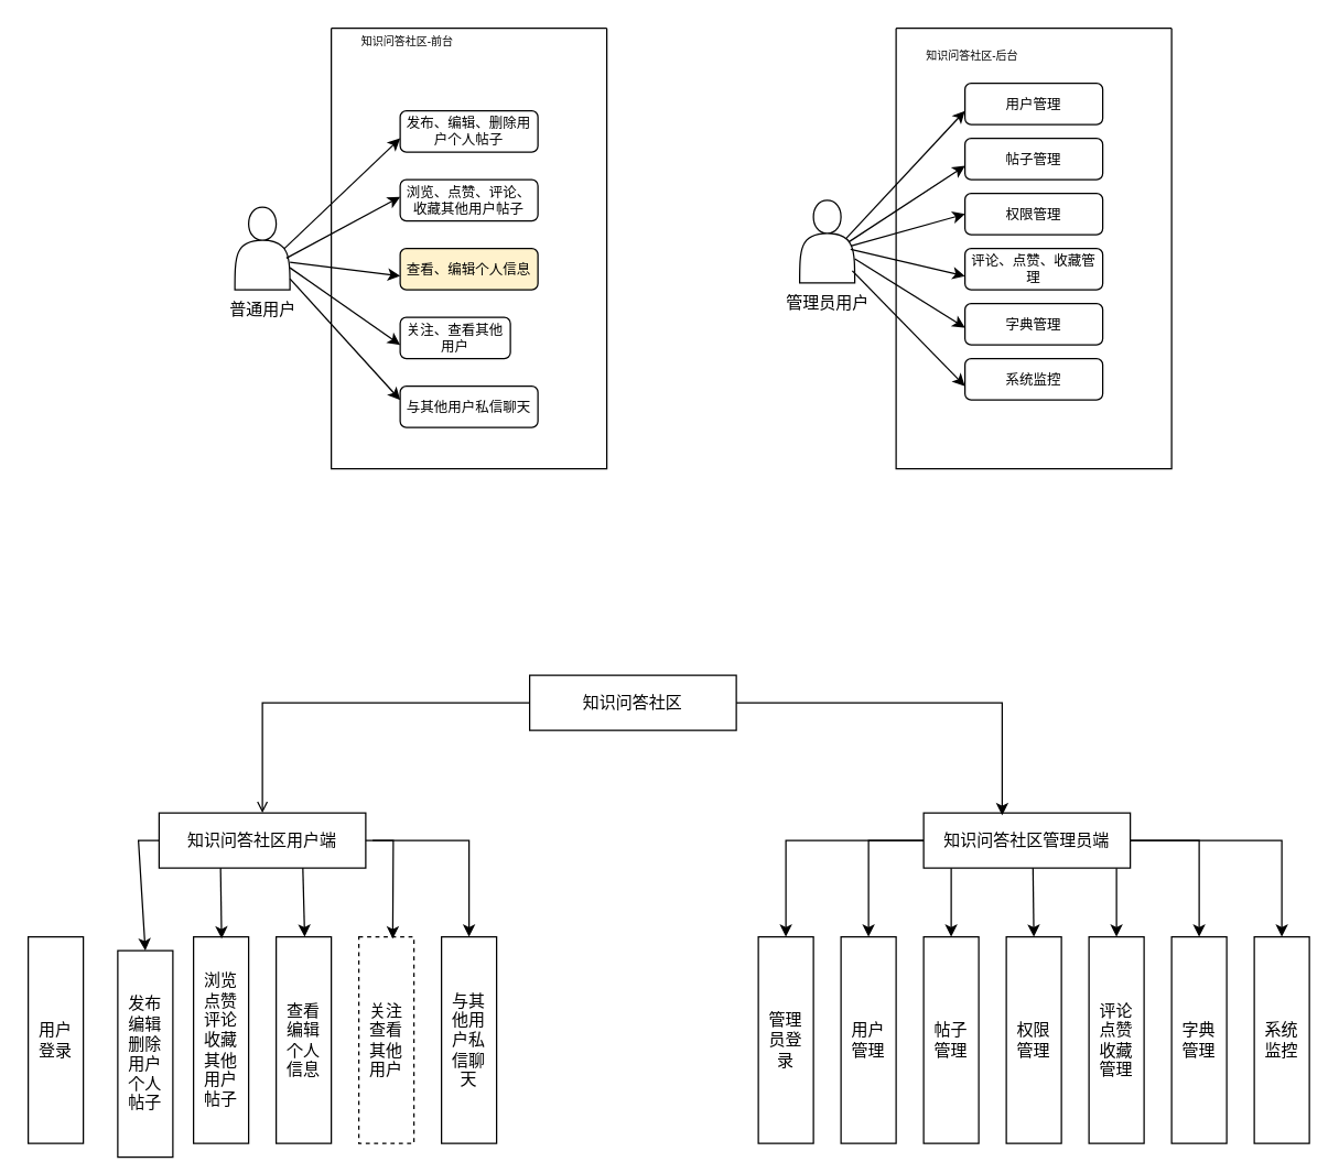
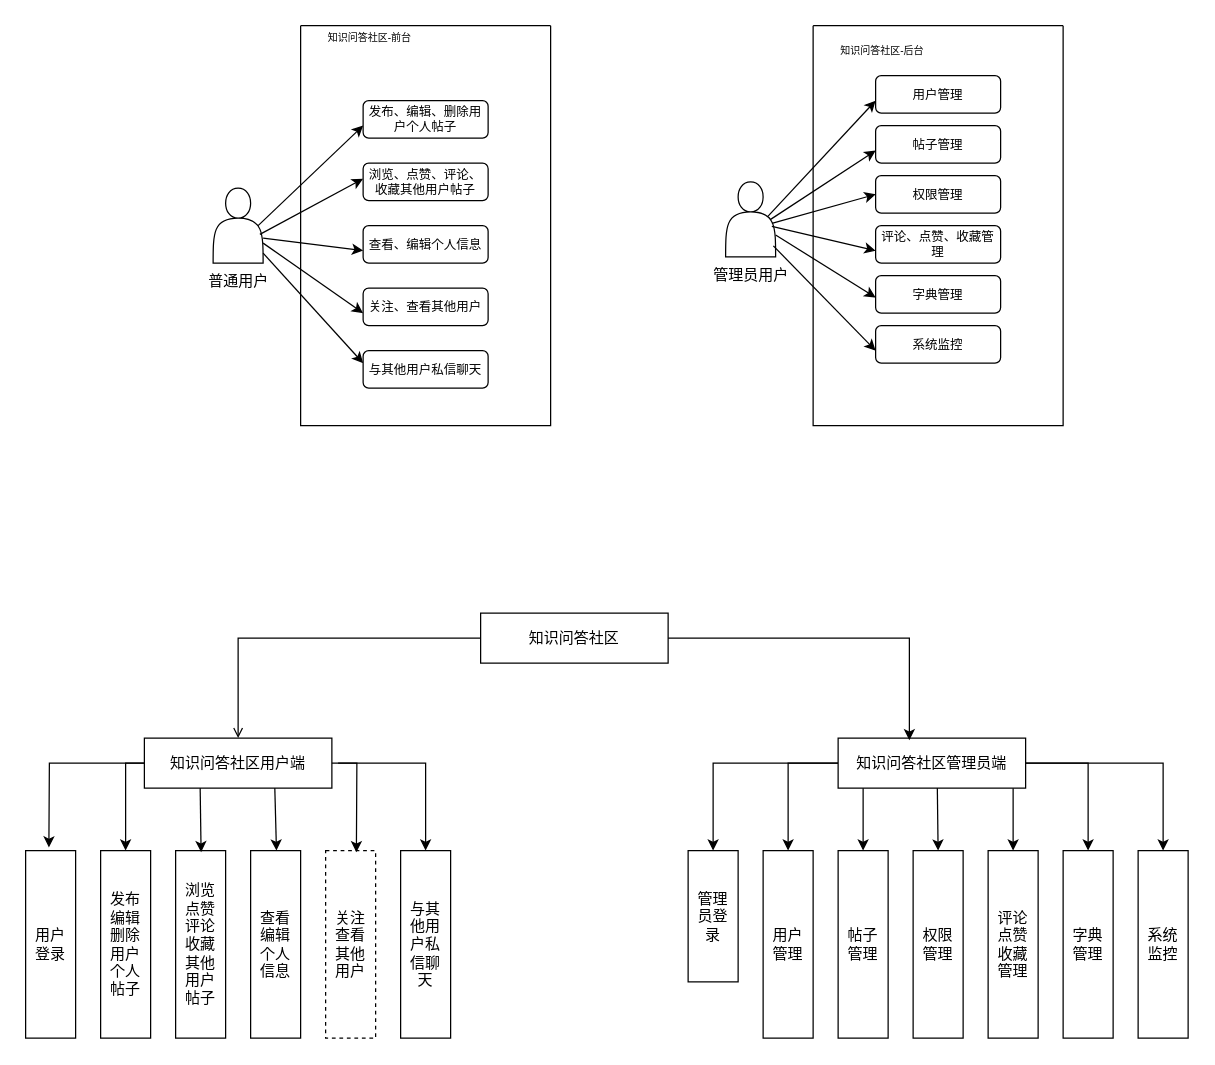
  <mxCell id="0" />
  <mxCell id="1" parent="0" />
  <mxCell id="2" value="" style="shape=actor;whiteSpace=wrap;html=1;points=[[0,0.75,0,0,0],[0.1,0.5,0,0,0],[0.25,0.2,0,0,0],[0.25,1,0,0,0],[0.5,0,0,0,0],[0.5,1,0,0,0],[0.75,0.25,0,0,0],[0.75,1,0,0,0],[0.9,0.5,0,0,0],[1,0.75,0,0,0]];movable=1;resizable=1;rotatable=1;deletable=1;editable=1;locked=0;connectable=1;" vertex="1" parent="1"><mxGeometry x="170" y="150" width="40" height="60" as="geometry" /></mxCell>
  <mxCell id="3" value="普通用户" style="text;html=1;align=center;verticalAlign=middle;resizable=0;points=[];autosize=1;strokeColor=none;fillColor=none;" vertex="1" parent="1"><mxGeometry x="155" y="210" width="70" height="30" as="geometry" /></mxCell>
  <mxCell id="4" value="" style="shape=actor;whiteSpace=wrap;html=1;" vertex="1" parent="1"><mxGeometry x="580" y="145" width="40" height="60" as="geometry" /></mxCell>
  <mxCell id="5" value="管理员用户&lt;br&gt;" style="text;html=1;align=center;verticalAlign=middle;resizable=0;points=[];autosize=1;strokeColor=none;fillColor=none;" vertex="1" parent="1"><mxGeometry x="560" y="205" width="80" height="30" as="geometry" /></mxCell>
  <mxCell id="6" value="" style="swimlane;startSize=0;" vertex="1" parent="1"><mxGeometry x="240" y="20" width="200" height="320" as="geometry" /></mxCell>
  <mxCell id="7" value="知识问答社区-前台" style="text;html=1;align=center;verticalAlign=middle;resizable=0;points=[];autosize=1;strokeColor=none;fillColor=none;fontSize=8;" vertex="1" parent="6"><mxGeometry x="10" width="90" height="20" as="geometry" /></mxCell>
  <mxCell id="8" value="发布、编辑、删除用户个人帖子" style="rounded=1;whiteSpace=wrap;html=1;fontSize=10;" vertex="1" parent="6"><mxGeometry x="50" y="60" width="100" height="30" as="geometry" /></mxCell>
  <mxCell id="9" value="浏览、点赞、评论、收藏其他用户帖子" style="rounded=1;whiteSpace=wrap;html=1;fontSize=10;" vertex="1" parent="6"><mxGeometry x="50" y="110" width="100" height="30" as="geometry" /></mxCell>
- <mxCell id="10" value="查看、编辑个人信息" style="rounded=1;whiteSpace=wrap;html=1;fontSize=10;fillColor=#fff2cc;" vertex="1" parent="6"><mxGeometry x="50" y="160" width="100" height="30" as="geometry" /></mxCell>
- <mxCell id="11" value="关注、查看其他用户" style="rounded=1;whiteSpace=wrap;html=1;fontSize=10;" vertex="1" parent="6"><mxGeometry x="50" y="210" width="80" height="30" as="geometry" /></mxCell>
+ <mxCell id="10" value="查看、编辑个人信息" style="rounded=1;whiteSpace=wrap;html=1;fontSize=10;" vertex="1" parent="6"><mxGeometry x="50" y="160" width="100" height="30" as="geometry" /></mxCell>
+ <mxCell id="11" value="关注、查看其他用户" style="rounded=1;whiteSpace=wrap;html=1;fontSize=10;" vertex="1" parent="6"><mxGeometry x="50" y="210" width="100" height="30" as="geometry" /></mxCell>
  <mxCell id="12" value="与其他用户私信聊天" style="rounded=1;whiteSpace=wrap;html=1;fontSize=10;" vertex="1" parent="6"><mxGeometry x="50" y="260" width="100" height="30" as="geometry" /></mxCell>
  <mxCell id="13" value="" style="endArrow=classic;html=1;rounded=0;exitX=0.9;exitY=0.5;exitDx=0;exitDy=0;exitPerimeter=0;" edge="1" parent="6" source="2"><mxGeometry width="50" height="50" relative="1" as="geometry"><mxPoint x="-34" y="155" as="sourcePoint" /><mxPoint x="50" y="80" as="targetPoint" /></mxGeometry></mxCell>
  <mxCell id="14" value="" style="endArrow=classic;html=1;rounded=0;exitX=0.935;exitY=0.617;exitDx=0;exitDy=0;exitPerimeter=0;" edge="1" parent="6" source="2"><mxGeometry width="50" height="50" relative="1" as="geometry"><mxPoint x="-34" y="197.5" as="sourcePoint" /><mxPoint x="50" y="122.5" as="targetPoint" /></mxGeometry></mxCell>
  <mxCell id="15" value="" style="endArrow=classic;html=1;rounded=0;" edge="1" parent="6" source="2"><mxGeometry width="50" height="50" relative="1" as="geometry"><mxPoint x="-34" y="345" as="sourcePoint" /><mxPoint x="50" y="270" as="targetPoint" /></mxGeometry></mxCell>
  <mxCell id="16" value="" style="endArrow=classic;html=1;rounded=0;" edge="1" parent="6" source="2"><mxGeometry width="50" height="50" relative="1" as="geometry"><mxPoint x="-34" y="305" as="sourcePoint" /><mxPoint x="50" y="230" as="targetPoint" /></mxGeometry></mxCell>
  <mxCell id="17" value="" style="endArrow=classic;html=1;rounded=0;" edge="1" parent="6"><mxGeometry width="50" height="50" relative="1" as="geometry"><mxPoint x="-30" y="170" as="sourcePoint" /><mxPoint x="50" y="180" as="targetPoint" /></mxGeometry></mxCell>
  <mxCell id="18" value="" style="swimlane;startSize=0;" vertex="1" parent="1"><mxGeometry x="650" y="20" width="200" height="320" as="geometry" /></mxCell>
  <mxCell id="19" value="用户管理" style="rounded=1;whiteSpace=wrap;html=1;fontSize=10;" vertex="1" parent="18"><mxGeometry x="50" y="40" width="100" height="30" as="geometry" /></mxCell>
  <mxCell id="20" value="帖子管理" style="rounded=1;whiteSpace=wrap;html=1;fontSize=10;" vertex="1" parent="18"><mxGeometry x="50" y="80" width="100" height="30" as="geometry" /></mxCell>
  <mxCell id="21" value="权限管理" style="rounded=1;whiteSpace=wrap;html=1;fontSize=10;" vertex="1" parent="18"><mxGeometry x="50" y="120" width="100" height="30" as="geometry" /></mxCell>
  <mxCell id="22" value="评论、点赞、收藏管理" style="rounded=1;whiteSpace=wrap;html=1;fontSize=10;" vertex="1" parent="18"><mxGeometry x="50" y="160" width="100" height="30" as="geometry" /></mxCell>
  <mxCell id="23" value="字典管理" style="rounded=1;whiteSpace=wrap;html=1;fontSize=10;" vertex="1" parent="18"><mxGeometry x="50" y="200" width="100" height="30" as="geometry" /></mxCell>
  <mxCell id="24" value="系统监控" style="rounded=1;whiteSpace=wrap;html=1;fontSize=10;" vertex="1" parent="18"><mxGeometry x="50" y="240" width="100" height="30" as="geometry" /></mxCell>
  <mxCell id="25" value="知识问答社区-后台" style="text;html=1;align=center;verticalAlign=middle;resizable=0;points=[];autosize=1;strokeColor=none;fillColor=none;fontSize=8;" vertex="1" parent="18"><mxGeometry x="10" y="10" width="90" height="20" as="geometry" /></mxCell>
  <mxCell id="26" value="" style="endArrow=classic;html=1;rounded=0;exitX=0.845;exitY=0.46;exitDx=0;exitDy=0;exitPerimeter=0;" edge="1" parent="18" source="4"><mxGeometry width="50" height="50" relative="1" as="geometry"><mxPoint x="-34" y="135" as="sourcePoint" /><mxPoint x="50" y="60" as="targetPoint" /></mxGeometry></mxCell>
  <mxCell id="27" value="" style="endArrow=classic;html=1;rounded=0;exitX=0.9;exitY=0.5;exitDx=0;exitDy=0;exitPerimeter=0;" edge="1" parent="18" source="4"><mxGeometry width="50" height="50" relative="1" as="geometry"><mxPoint x="-34" y="175" as="sourcePoint" /><mxPoint x="50" y="100" as="targetPoint" /></mxGeometry></mxCell>
  <mxCell id="28" value="" style="endArrow=classic;html=1;rounded=0;exitX=0.925;exitY=0.553;exitDx=0;exitDy=0;exitPerimeter=0;" edge="1" parent="18" source="4"><mxGeometry width="50" height="50" relative="1" as="geometry"><mxPoint x="-34" y="210" as="sourcePoint" /><mxPoint x="50" y="135" as="targetPoint" /></mxGeometry></mxCell>
  <mxCell id="29" value="" style="endArrow=classic;html=1;rounded=0;exitX=0.925;exitY=0.593;exitDx=0;exitDy=0;exitPerimeter=0;" edge="1" parent="18" source="4"><mxGeometry width="50" height="50" relative="1" as="geometry"><mxPoint x="-34" y="255" as="sourcePoint" /><mxPoint x="50" y="180" as="targetPoint" /></mxGeometry></mxCell>
  <mxCell id="30" value="" style="endArrow=classic;html=1;rounded=0;exitX=0.955;exitY=0.853;exitDx=0;exitDy=0;exitPerimeter=0;" edge="1" parent="18" source="4"><mxGeometry width="50" height="50" relative="1" as="geometry"><mxPoint x="-34" y="335" as="sourcePoint" /><mxPoint x="50" y="260" as="targetPoint" /></mxGeometry></mxCell>
  <mxCell id="31" value="" style="endArrow=classic;html=1;rounded=0;" edge="1" parent="18" source="4"><mxGeometry width="50" height="50" relative="1" as="geometry"><mxPoint x="-34" y="292.5" as="sourcePoint" /><mxPoint x="50" y="217.5" as="targetPoint" /></mxGeometry></mxCell>
  <mxCell id="32" style="edgeStyle=orthogonalEdgeStyle;rounded=0;orthogonalLoop=1;jettySize=auto;html=1;exitX=0.5;exitY=1;exitDx=0;exitDy=0;" edge="1" parent="1" source="18" target="18"><mxGeometry relative="1" as="geometry" /></mxCell>
  <mxCell id="33" value="知识问答社区" style="rounded=0;whiteSpace=wrap;html=1;" vertex="1" parent="1"><mxGeometry x="384" y="490" width="150" height="40" as="geometry" /></mxCell>
  <mxCell id="34" style="edgeStyle=none;rounded=0;orthogonalLoop=1;jettySize=auto;html=1;entryX=0.5;entryY=0;entryDx=0;entryDy=0;exitX=0.691;exitY=0.985;exitDx=0;exitDy=0;exitPerimeter=0;" edge="1" parent="1"><mxGeometry relative="1" as="geometry"><mxPoint x="219.33" y="629.4" as="sourcePoint" /><mxPoint x="220.68" y="680" as="targetPoint" /></mxGeometry></mxCell>
  <mxCell id="35" value="知识问答社区用户端" style="rounded=0;whiteSpace=wrap;html=1;" vertex="1" parent="1"><mxGeometry x="115" y="590" width="150" height="40" as="geometry" /></mxCell>
  <mxCell id="36" style="edgeStyle=none;rounded=0;orthogonalLoop=1;jettySize=auto;html=1;entryX=0.5;entryY=0;entryDx=0;entryDy=0;" edge="1" parent="1" source="42" target="55"><mxGeometry relative="1" as="geometry"><Array as="points"><mxPoint x="570" y="610" /></Array></mxGeometry></mxCell>
  <mxCell id="37" style="edgeStyle=none;rounded=0;orthogonalLoop=1;jettySize=auto;html=1;entryX=0.5;entryY=0;entryDx=0;entryDy=0;" edge="1" parent="1" source="42" target="48"><mxGeometry relative="1" as="geometry"><Array as="points"><mxPoint x="630" y="610" /></Array></mxGeometry></mxCell>
  <mxCell id="38" style="edgeStyle=none;rounded=0;orthogonalLoop=1;jettySize=auto;html=1;entryX=0.5;entryY=0;entryDx=0;entryDy=0;exitX=0.529;exitY=0.965;exitDx=0;exitDy=0;exitPerimeter=0;" edge="1" parent="1" source="42" target="52"><mxGeometry relative="1" as="geometry"><Array as="points" /></mxGeometry></mxCell>
  <mxCell id="39" style="edgeStyle=none;rounded=0;orthogonalLoop=1;jettySize=auto;html=1;entryX=0.5;entryY=0;entryDx=0;entryDy=0;" edge="1" parent="1" source="42" target="51"><mxGeometry relative="1" as="geometry"><Array as="points"><mxPoint x="810" y="630" /></Array></mxGeometry></mxCell>
  <mxCell id="40" style="edgeStyle=none;rounded=0;orthogonalLoop=1;jettySize=auto;html=1;entryX=0.5;entryY=0;entryDx=0;entryDy=0;" edge="1" parent="1" source="42" target="50"><mxGeometry relative="1" as="geometry"><Array as="points"><mxPoint x="870" y="610" /></Array></mxGeometry></mxCell>
  <mxCell id="41" style="edgeStyle=none;rounded=0;orthogonalLoop=1;jettySize=auto;html=1;entryX=0.5;entryY=0;entryDx=0;entryDy=0;" edge="1" parent="1" source="42" target="54"><mxGeometry relative="1" as="geometry"><Array as="points"><mxPoint x="930" y="610" /></Array></mxGeometry></mxCell>
  <mxCell id="42" value="知识问答社区管理员端" style="rounded=0;whiteSpace=wrap;html=1;" vertex="1" parent="1"><mxGeometry x="670" y="590" width="150" height="40" as="geometry" /></mxCell>
  <mxCell id="43" value="用户&lt;br&gt;登录" style="rounded=0;whiteSpace=wrap;html=1;" vertex="1" parent="1"><mxGeometry x="20" y="680" width="40" height="150" as="geometry" /></mxCell>
- <mxCell id="44" value="发布&lt;br&gt;编辑&lt;br&gt;删除&lt;br&gt;用户&lt;br&gt;个人&lt;br&gt;帖子" style="rounded=0;whiteSpace=wrap;html=1;" vertex="1" parent="1"><mxGeometry x="85" y="690" width="40" height="150" as="geometry" /></mxCell>
+ <mxCell id="44" value="发布&lt;br&gt;编辑&lt;br&gt;删除&lt;br&gt;用户&lt;br&gt;个人&lt;br&gt;帖子" style="rounded=0;whiteSpace=wrap;html=1;" vertex="1" parent="1"><mxGeometry x="80" y="680" width="40" height="150" as="geometry" /></mxCell>
  <mxCell id="45" value="关注&lt;br&gt;查看&lt;br&gt;其他&lt;br&gt;用户" style="rounded=0;whiteSpace=wrap;html=1;dashed=1;" vertex="1" parent="1"><mxGeometry x="260" y="680" width="40" height="150" as="geometry" /></mxCell>
  <mxCell id="46" value="查看&lt;br&gt;编辑&lt;br&gt;个人&lt;br&gt;信息" style="rounded=0;whiteSpace=wrap;html=1;" vertex="1" parent="1"><mxGeometry x="200" y="680" width="40" height="150" as="geometry" /></mxCell>
  <mxCell id="47" value="浏览&lt;br&gt;点赞&lt;br&gt;评论&lt;br&gt;收藏&lt;br&gt;其他&lt;br&gt;用户&lt;br&gt;帖子" style="rounded=0;whiteSpace=wrap;html=1;" vertex="1" parent="1"><mxGeometry x="140" y="680" width="40" height="150" as="geometry" /></mxCell>
  <mxCell id="48" value="用户&lt;br&gt;管理" style="rounded=0;whiteSpace=wrap;html=1;" vertex="1" parent="1"><mxGeometry x="610" y="680" width="40" height="150" as="geometry" /></mxCell>
  <mxCell id="49" value="帖子&lt;br&gt;管理" style="rounded=0;whiteSpace=wrap;html=1;" vertex="1" parent="1"><mxGeometry x="670" y="680" width="40" height="150" as="geometry" /></mxCell>
  <mxCell id="50" value="字典&lt;br&gt;管理" style="rounded=0;whiteSpace=wrap;html=1;" vertex="1" parent="1"><mxGeometry x="850" y="680" width="40" height="150" as="geometry" /></mxCell>
  <mxCell id="51" value="评论&lt;br&gt;点赞&lt;br&gt;收藏&lt;br&gt;管理" style="rounded=0;whiteSpace=wrap;html=1;" vertex="1" parent="1"><mxGeometry x="790" y="680" width="40" height="150" as="geometry" /></mxCell>
  <mxCell id="52" value="权限&lt;br&gt;管理" style="rounded=0;whiteSpace=wrap;html=1;" vertex="1" parent="1"><mxGeometry x="730" y="680" width="40" height="150" as="geometry" /></mxCell>
  <mxCell id="53" value="与其&lt;br&gt;他用&lt;br&gt;户私&lt;br&gt;信聊&lt;br&gt;天" style="rounded=0;whiteSpace=wrap;html=1;" vertex="1" parent="1"><mxGeometry x="320" y="680" width="40" height="150" as="geometry" /></mxCell>
  <mxCell id="54" value="系统&lt;br&gt;监控" style="rounded=0;whiteSpace=wrap;html=1;" vertex="1" parent="1"><mxGeometry x="910" y="680" width="40" height="150" as="geometry" /></mxCell>
- <mxCell id="55" value="管理&lt;br&gt;员登&lt;br&gt;录" style="rounded=0;whiteSpace=wrap;html=1;" vertex="1" parent="1"><mxGeometry x="550" y="680" width="40" height="150" as="geometry" /></mxCell>
+ <mxCell id="55" value="管理&lt;br&gt;员登&lt;br&gt;录" style="rounded=0;whiteSpace=wrap;html=1;" vertex="1" parent="1"><mxGeometry x="550" y="680" width="40" height="105" as="geometry" /></mxCell>
  <mxCell id="56" style="edgeStyle=none;rounded=0;orthogonalLoop=1;jettySize=auto;html=1;entryX=0.5;entryY=0;entryDx=0;entryDy=0;exitX=0;exitY=0.5;exitDx=0;exitDy=0;endArrow=open;" edge="1" parent="1" source="33" target="35"><mxGeometry relative="1" as="geometry"><Array as="points"><mxPoint x="190" y="510" /></Array></mxGeometry></mxCell>
  <mxCell id="57" style="edgeStyle=none;rounded=0;orthogonalLoop=1;jettySize=auto;html=1;entryX=0.38;entryY=0.045;entryDx=0;entryDy=0;entryPerimeter=0;exitX=1;exitY=0.5;exitDx=0;exitDy=0;" edge="1" parent="1" source="33" target="42"><mxGeometry relative="1" as="geometry"><mxPoint x="537" y="531" as="sourcePoint" /><Array as="points"><mxPoint x="727" y="510" /></Array></mxGeometry></mxCell>
+ <mxCell id="58" style="edgeStyle=none;rounded=0;orthogonalLoop=1;jettySize=auto;html=1;entryX=0.465;entryY=-0.017;entryDx=0;entryDy=0;entryPerimeter=0;" edge="1" parent="1" source="35" target="43"><mxGeometry relative="1" as="geometry"><Array as="points"><mxPoint x="39" y="610" /></Array></mxGeometry></mxCell>
  <mxCell id="59" style="edgeStyle=none;rounded=0;orthogonalLoop=1;jettySize=auto;html=1;entryX=0.5;entryY=0;entryDx=0;entryDy=0;exitX=0;exitY=0.5;exitDx=0;exitDy=0;" edge="1" parent="1" source="35" target="44"><mxGeometry relative="1" as="geometry"><mxPoint x="190" y="630" as="sourcePoint" /><Array as="points"><mxPoint x="100" y="610" /></Array></mxGeometry></mxCell>
  <mxCell id="60" style="edgeStyle=none;rounded=0;orthogonalLoop=1;jettySize=auto;html=1;entryX=0.425;entryY=0.015;entryDx=0;entryDy=0;entryPerimeter=0;exitX=0.275;exitY=1.025;exitDx=0;exitDy=0;exitPerimeter=0;" edge="1" parent="1"><mxGeometry relative="1" as="geometry"><mxPoint x="159.63" y="630" as="sourcePoint" /><mxPoint x="160.38" y="681.25" as="targetPoint" /></mxGeometry></mxCell>
  <mxCell id="61" style="edgeStyle=none;rounded=0;orthogonalLoop=1;jettySize=auto;html=1;entryX=0.615;entryY=0.009;entryDx=0;entryDy=0;entryPerimeter=0;exitX=1;exitY=0.5;exitDx=0;exitDy=0;" edge="1" parent="1" source="35" target="45"><mxGeometry relative="1" as="geometry"><Array as="points"><mxPoint x="285" y="610" /></Array></mxGeometry></mxCell>
  <mxCell id="62" style="edgeStyle=none;rounded=0;orthogonalLoop=1;jettySize=auto;html=1;entryX=0.5;entryY=0;entryDx=0;entryDy=0;" edge="1" parent="1" target="53"><mxGeometry relative="1" as="geometry"><mxPoint x="270" y="610" as="sourcePoint" /><Array as="points"><mxPoint x="340" y="610" /></Array></mxGeometry></mxCell>
  <mxCell id="63" style="edgeStyle=none;rounded=0;orthogonalLoop=1;jettySize=auto;html=1;entryX=0.5;entryY=0;entryDx=0;entryDy=0;" edge="1" parent="1" source="42" target="49"><mxGeometry relative="1" as="geometry"><Array as="points"><mxPoint x="690" y="630" /></Array></mxGeometry></mxCell>
